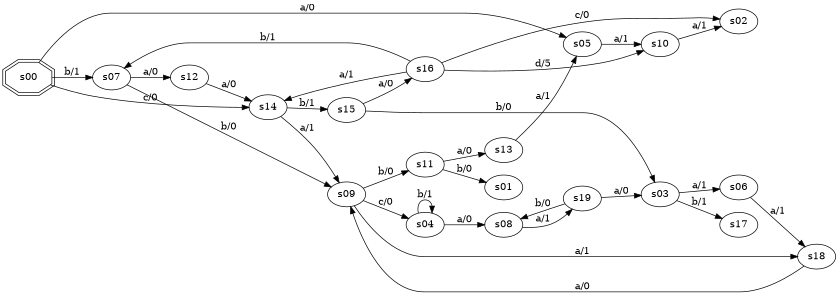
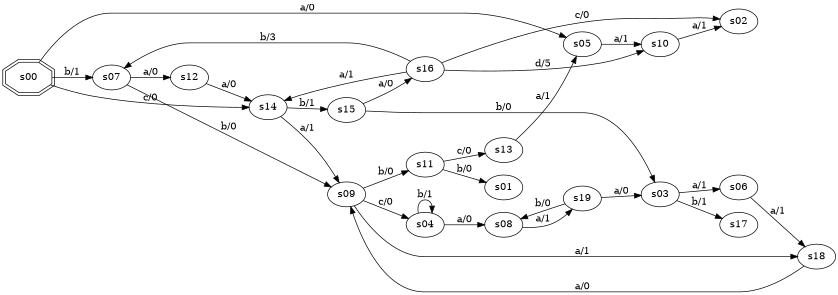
  digraph {
    rankdir=LR
    s00 [shape=doubleoctagon]
    s05
    s07
    s14
    s10
    s12
    s09
    s15
    s02
    s18
    s04
    s11
    s03
    s16
    s06
    s17
    s08
    s19
    s13
    s01
    s00 -> s05 [label="a/0"]
    s00 -> s07 [label="b/1"]
    s00 -> s14 [label="c/0"]
    s05 -> s10 [label="a/1"]
    s07 -> s12 [label="a/0"]
    s07 -> s09 [label="b/0"]
    s14 -> s09 [label="a/1"]
    s14 -> s15 [label="b/1"]
    s10 -> s02 [label="a/1"]
    s12 -> s14 [label="a/0"]
    s09 -> s18 [label="a/1"]
    s09 -> s04 [label="c/0"]
    s09 -> s11 [label="b/0"]
    s15 -> s03 [label="b/0"]
    s15 -> s16 [label="a/0"]
    s18 -> s09 [label="a/0"]
    s04 -> s04 [label="b/1"]
    s04 -> s08 [label="a/0"]
-   s11 -> s13 [label="a/0"]
+   s11 -> s13 [label="c/0"]
    s11 -> s01 [label="b/0"]
    s03 -> s06 [label="a/1"]
    s03 -> s17 [label="b/1"]
-   s16 -> s07 [label="b/1"]
+   s16 -> s07 [label="b/3"]
    s16 -> s14 [label="a/1"]
    s16 -> s10 [label="d/5"]
    s16 -> s02 [label="c/0"]
    s06 -> s18 [label="a/1"]
    s08 -> s19 [label="a/1"]
    s19 -> s03 [label="a/0"]
    s19 -> s08 [label="b/0"]
    s13 -> s05 [label="a/1"]
  }
